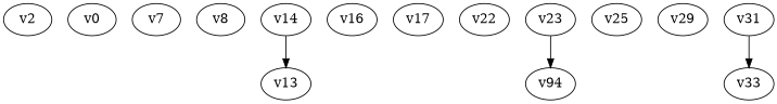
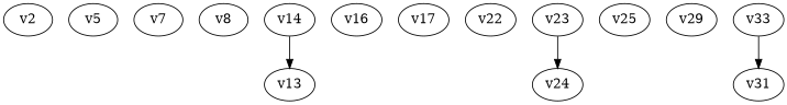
  digraph {
    node [shape=oval]
    v2
-   v5 [label=v0]
+   v5
    v7
    v8
    v14
    v13
    v16
    v17
    v22
    v23
-   v24 [label=v94]
+   v24
    v25
    v29
    v31
    v33
    v14 -> v13
    v23 -> v24
-   v31 -> v33
+   v33 -> v31
  }
